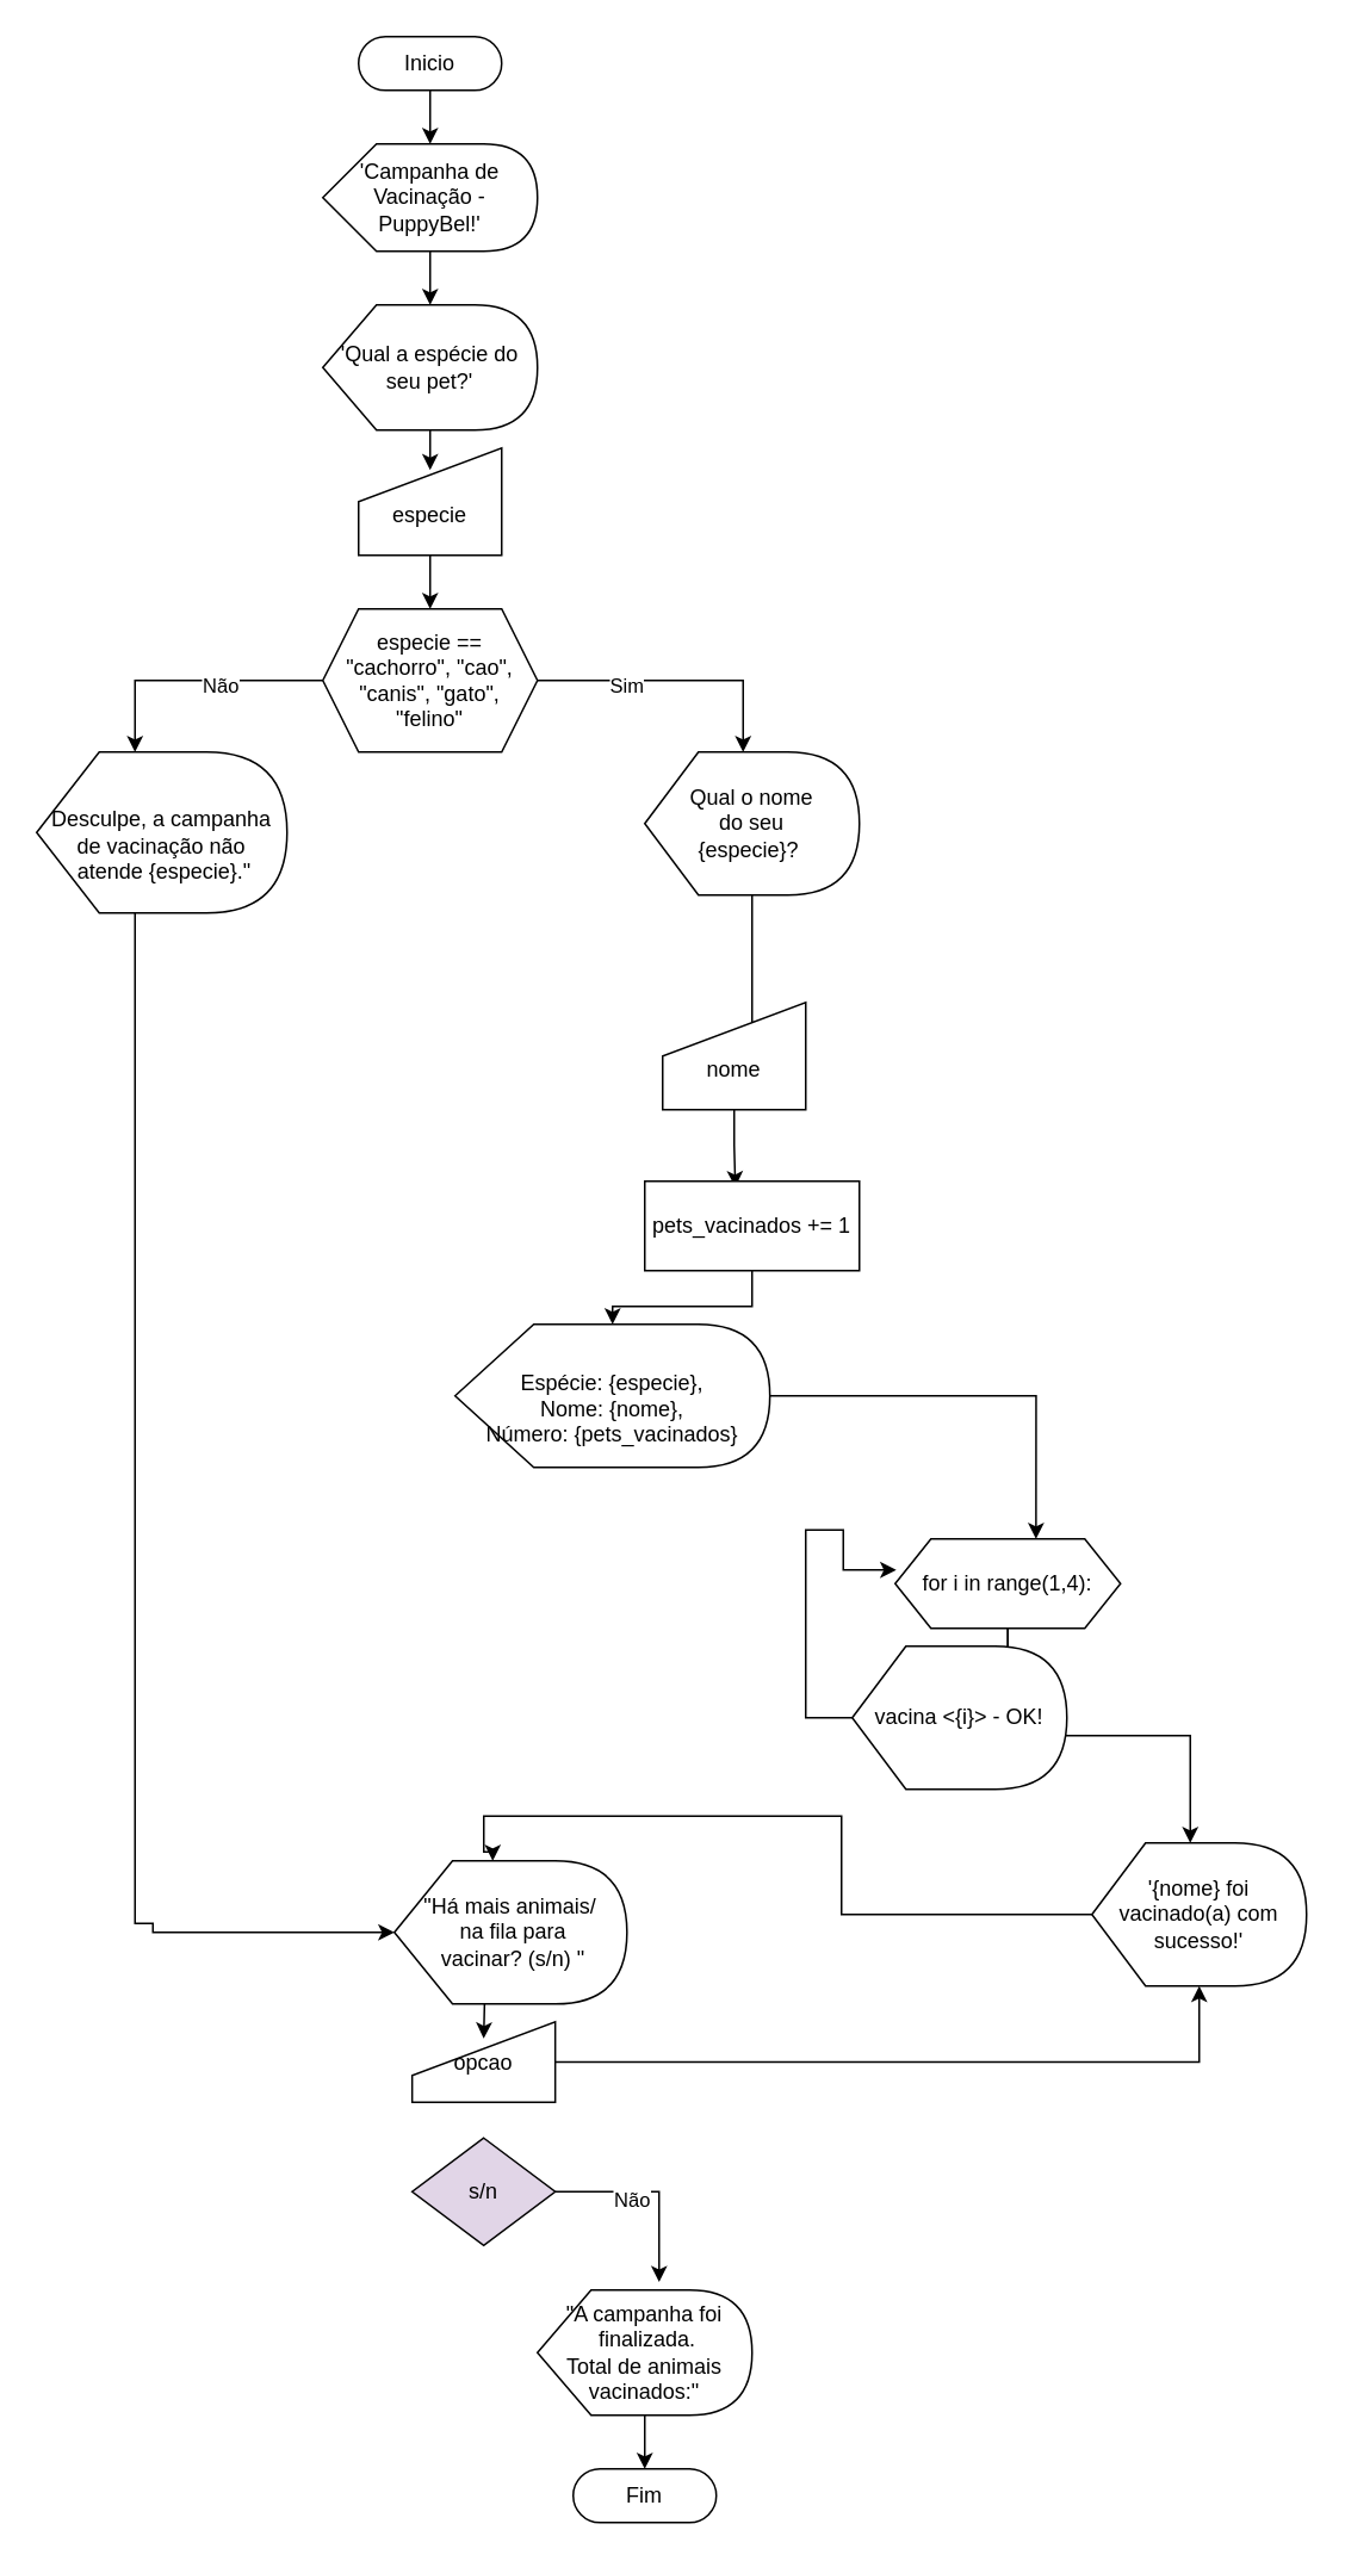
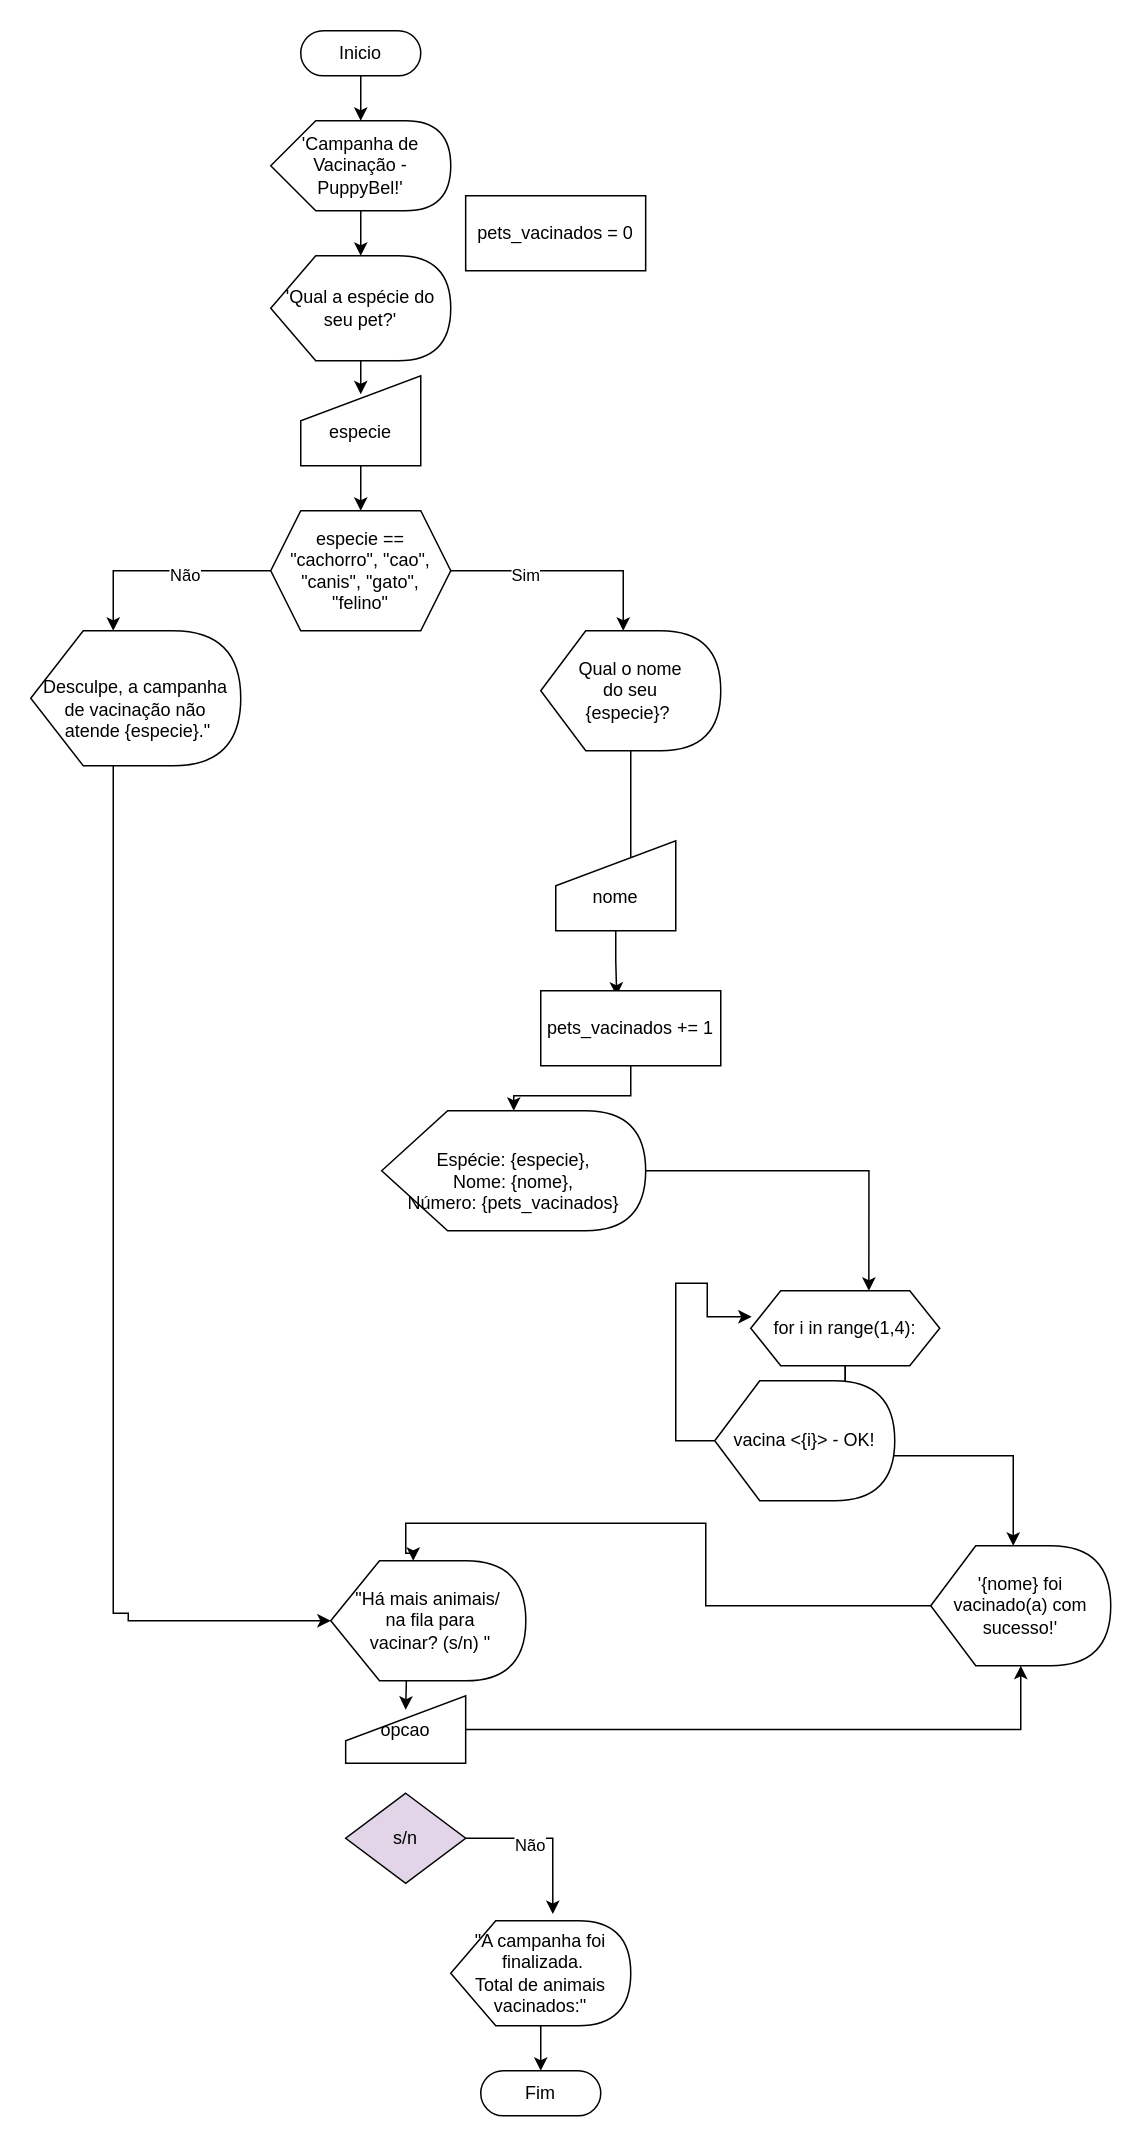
  <mxCell id="0" />
  <mxCell id="1" parent="0" />
  <mxCell id="2" style="edgeStyle=orthogonalEdgeStyle;rounded=0;orthogonalLoop=1;jettySize=auto;html=1;entryX=0;entryY=0;entryDx=60;entryDy=0;entryPerimeter=0;" parent="1" source="3" target="6" edge="1"><mxGeometry relative="1" as="geometry" /></mxCell>
  <mxCell id="3" value="&lt;font style=&quot;vertical-align: inherit;&quot;&gt;&lt;font style=&quot;vertical-align: inherit;&quot;&gt;Inicio&lt;/font&gt;&lt;/font&gt;" style="html=1;dashed=0;whiteSpace=wrap;shape=mxgraph.dfd.start" parent="1" vertex="1"><mxGeometry x="200" y="20" width="80" height="30" as="geometry" /></mxCell>
  <mxCell id="4" value="&lt;font style=&quot;vertical-align: inherit;&quot;&gt;&lt;font style=&quot;vertical-align: inherit;&quot;&gt;Fim&lt;/font&gt;&lt;/font&gt;" style="html=1;dashed=0;whiteSpace=wrap;shape=mxgraph.dfd.start" parent="1" vertex="1"><mxGeometry x="320" y="1380" width="80" height="30" as="geometry" /></mxCell>
  <mxCell id="5" value="" style="edgeStyle=orthogonalEdgeStyle;rounded=0;orthogonalLoop=1;jettySize=auto;html=1;" parent="1" source="6" edge="1"><mxGeometry relative="1" as="geometry"><mxPoint x="240" y="170" as="targetPoint" /></mxGeometry></mxCell>
  <mxCell id="6" value="&lt;font style=&quot;vertical-align: inherit;&quot;&gt;&lt;font style=&quot;vertical-align: inherit;&quot;&gt;&lt;font style=&quot;vertical-align: inherit;&quot;&gt;&lt;font style=&quot;vertical-align: inherit;&quot;&gt;'Campanha de Vacinação - PuppyBel!'&lt;/font&gt;&lt;/font&gt;&lt;/font&gt;&lt;/font&gt;" style="shape=display;whiteSpace=wrap;html=1;" parent="1" vertex="1"><mxGeometry x="180" y="80" width="120" height="60" as="geometry" /></mxCell>
  <mxCell id="7" style="edgeStyle=orthogonalEdgeStyle;rounded=0;orthogonalLoop=1;jettySize=auto;html=1;entryX=0.5;entryY=0.206;entryDx=0;entryDy=0;entryPerimeter=0;" parent="1" source="8" target="15" edge="1"><mxGeometry relative="1" as="geometry" /></mxCell>
  <mxCell id="8" value="&lt;font style=&quot;vertical-align: inherit;&quot;&gt;&lt;font style=&quot;vertical-align: inherit;&quot;&gt;&lt;font style=&quot;vertical-align: inherit;&quot;&gt;&lt;font style=&quot;vertical-align: inherit;&quot;&gt;&lt;font style=&quot;vertical-align: inherit;&quot;&gt;&lt;font style=&quot;vertical-align: inherit;&quot;&gt;'Qual a espécie do seu pet?'&lt;/font&gt;&lt;/font&gt;&lt;/font&gt;&lt;/font&gt;&lt;/font&gt;&lt;/font&gt;" style="shape=display;whiteSpace=wrap;html=1;" parent="1" vertex="1"><mxGeometry x="180" y="170" width="120" height="70" as="geometry" /></mxCell>
  <mxCell id="9" style="edgeStyle=orthogonalEdgeStyle;rounded=0;orthogonalLoop=1;jettySize=auto;html=1;entryX=0;entryY=0;entryDx=55;entryDy=0;entryPerimeter=0;" parent="1" source="13" target="19" edge="1"><mxGeometry relative="1" as="geometry"><mxPoint x="430" y="450" as="targetPoint" /></mxGeometry></mxCell>
  <mxCell id="10" value="Sim" style="edgeLabel;html=1;align=center;verticalAlign=middle;resizable=0;points=[];" parent="9" vertex="1" connectable="0"><mxGeometry x="-0.374" y="-2" relative="1" as="geometry"><mxPoint as="offset" /></mxGeometry></mxCell>
  <mxCell id="11" style="edgeStyle=orthogonalEdgeStyle;rounded=0;orthogonalLoop=1;jettySize=auto;html=1;entryX=0;entryY=0;entryDx=55;entryDy=0;entryPerimeter=0;" parent="1" source="13" target="17" edge="1"><mxGeometry relative="1" as="geometry" /></mxCell>
  <mxCell id="12" value="Não" style="edgeLabel;html=1;align=center;verticalAlign=middle;resizable=0;points=[];" parent="11" vertex="1" connectable="0"><mxGeometry x="-0.2" y="2" relative="1" as="geometry"><mxPoint as="offset" /></mxGeometry></mxCell>
  <mxCell id="13" value="&lt;font style=&quot;vertical-align: inherit;&quot;&gt;&lt;font style=&quot;vertical-align: inherit;&quot;&gt;especie == &quot;cachorro&quot;, &quot;cao&quot;, &quot;canis&quot;, &quot;gato&quot;, &quot;felino&quot;&lt;/font&gt;&lt;/font&gt;" style="shape=hexagon;perimeter=hexagonPerimeter2;whiteSpace=wrap;html=1;fixedSize=1;" parent="1" vertex="1"><mxGeometry x="180" y="340" width="120" height="80" as="geometry" /></mxCell>
  <mxCell id="14" style="edgeStyle=orthogonalEdgeStyle;rounded=0;orthogonalLoop=1;jettySize=auto;html=1;" parent="1" source="15" edge="1"><mxGeometry relative="1" as="geometry"><mxPoint x="240" y="340" as="targetPoint" /></mxGeometry></mxCell>
  <mxCell id="15" value="&lt;font style=&quot;vertical-align: inherit;&quot;&gt;&lt;font style=&quot;vertical-align: inherit;&quot;&gt;&lt;br&gt;especie&lt;/font&gt;&lt;/font&gt;" style="shape=manualInput;whiteSpace=wrap;html=1;" parent="1" vertex="1"><mxGeometry x="200" y="250" width="80" height="60" as="geometry" /></mxCell>
  <mxCell id="16" style="edgeStyle=orthogonalEdgeStyle;rounded=0;orthogonalLoop=1;jettySize=auto;html=1;exitX=0;exitY=0;exitDx=55;exitDy=80;exitPerimeter=0;entryX=0;entryY=0.5;entryDx=0;entryDy=0;entryPerimeter=0;" parent="1" source="17" target="23" edge="1"><mxGeometry relative="1" as="geometry"><mxPoint x="211.99" y="755" as="sourcePoint" /><Array as="points"><mxPoint x="85" y="1075" /></Array></mxGeometry></mxCell>
  <mxCell id="17" value="&lt;font style=&quot;vertical-align: inherit;&quot;&gt;&lt;font style=&quot;vertical-align: inherit;&quot;&gt;&lt;font style=&quot;vertical-align: inherit;&quot;&gt;&lt;font style=&quot;vertical-align: inherit;&quot;&gt;&lt;font style=&quot;vertical-align: inherit;&quot;&gt;&lt;font style=&quot;vertical-align: inherit;&quot;&gt;&lt;font style=&quot;vertical-align: inherit;&quot;&gt;&lt;font style=&quot;vertical-align: inherit;&quot;&gt;&lt;br&gt;Desculpe, a campanha de vacinação não&lt;br&gt;&amp;nbsp;atende {especie}.&quot;&lt;/font&gt;&lt;/font&gt;&lt;/font&gt;&lt;/font&gt;&lt;/font&gt;&lt;/font&gt;&lt;/font&gt;&lt;/font&gt;" style="shape=display;whiteSpace=wrap;html=1;" parent="1" vertex="1"><mxGeometry x="20" y="420" width="140" height="90" as="geometry" /></mxCell>
  <mxCell id="18" style="edgeStyle=orthogonalEdgeStyle;rounded=0;orthogonalLoop=1;jettySize=auto;html=1;entryX=0.75;entryY=0.25;entryDx=0;entryDy=0;entryPerimeter=0;" edge="1" parent="1" source="19" target="21"><mxGeometry relative="1" as="geometry"><Array as="points"><mxPoint x="420" y="575" /></Array></mxGeometry></mxCell>
  <mxCell id="19" value="&lt;font style=&quot;vertical-align: inherit;&quot;&gt;&lt;font style=&quot;vertical-align: inherit;&quot;&gt;&lt;font style=&quot;vertical-align: inherit;&quot;&gt;&lt;font style=&quot;vertical-align: inherit;&quot;&gt;&lt;font style=&quot;vertical-align: inherit;&quot;&gt;&lt;font style=&quot;vertical-align: inherit;&quot;&gt;&lt;font style=&quot;vertical-align: inherit;&quot;&gt;&lt;font style=&quot;vertical-align: inherit;&quot;&gt;Qual o nome &lt;br&gt;do seu &lt;br&gt;{especie}?&amp;nbsp;&lt;/font&gt;&lt;/font&gt;&lt;/font&gt;&lt;/font&gt;&lt;/font&gt;&lt;/font&gt;&lt;/font&gt;&lt;/font&gt;" style="shape=display;whiteSpace=wrap;html=1;" parent="1" vertex="1"><mxGeometry x="360" y="420" width="120" height="80" as="geometry" /></mxCell>
  <mxCell id="20" style="edgeStyle=orthogonalEdgeStyle;rounded=0;orthogonalLoop=1;jettySize=auto;html=1;entryX=0.422;entryY=0.067;entryDx=0;entryDy=0;entryPerimeter=0;" edge="1" parent="1" source="21" target="40"><mxGeometry relative="1" as="geometry" /></mxCell>
  <mxCell id="21" value="&lt;font style=&quot;vertical-align: inherit;&quot;&gt;&lt;font style=&quot;vertical-align: inherit;&quot;&gt;&lt;br&gt;nome&lt;/font&gt;&lt;/font&gt;" style="shape=manualInput;whiteSpace=wrap;html=1;" parent="1" vertex="1"><mxGeometry x="370" y="560" width="80" height="60" as="geometry" /></mxCell>
  <mxCell id="22" style="edgeStyle=orthogonalEdgeStyle;rounded=0;orthogonalLoop=1;jettySize=auto;html=1;entryX=0.5;entryY=0.208;entryDx=0;entryDy=0;entryPerimeter=0;" parent="1" target="25" edge="1"><mxGeometry relative="1" as="geometry"><mxPoint x="269.95" y="1095" as="sourcePoint" /></mxGeometry></mxCell>
  <mxCell id="23" value="&quot;Há mais animais/&lt;br&gt;&amp;nbsp;na fila para&lt;br&gt;&amp;nbsp;vacinar? (s/n) &quot;" style="shape=display;whiteSpace=wrap;html=1;" parent="1" vertex="1"><mxGeometry x="220" y="1040" width="130.05" height="80" as="geometry" /></mxCell>
  <mxCell id="24" value="" style="edgeStyle=orthogonalEdgeStyle;rounded=0;orthogonalLoop=1;jettySize=auto;html=1;" parent="1" source="25" target="37" edge="1"><mxGeometry relative="1" as="geometry" /></mxCell>
  <mxCell id="25" value="opcao" style="shape=manualInput;whiteSpace=wrap;html=1;" parent="1" vertex="1"><mxGeometry x="229.95" y="1130" width="80" height="45" as="geometry" /></mxCell>
  <mxCell id="26" style="edgeStyle=orthogonalEdgeStyle;rounded=0;orthogonalLoop=1;jettySize=auto;html=1;entryX=0.567;entryY=-0.064;entryDx=0;entryDy=0;entryPerimeter=0;" parent="1" source="28" target="32" edge="1"><mxGeometry relative="1" as="geometry"><Array as="points"><mxPoint x="368" y="1225" /></Array></mxGeometry></mxCell>
  <mxCell id="27" value="Não" style="edgeLabel;html=1;align=center;verticalAlign=middle;resizable=0;points=[];" parent="26" vertex="1" connectable="0"><mxGeometry x="-0.207" y="-3" relative="1" as="geometry"><mxPoint y="1" as="offset" /></mxGeometry></mxCell>
  <mxCell id="28" value="s/n" style="rhombus;whiteSpace=wrap;html=1;fillColor=#e1d5e7;" parent="1" vertex="1"><mxGeometry x="229.95" y="1195" width="80" height="60" as="geometry" /></mxCell>
  <mxCell id="29" style="edgeStyle=orthogonalEdgeStyle;rounded=0;orthogonalLoop=1;jettySize=auto;html=1;entryX=0.625;entryY=0;entryDx=0;entryDy=0;" edge="1" parent="1" source="30" target="35"><mxGeometry relative="1" as="geometry" /></mxCell>
  <mxCell id="30" value="&lt;br&gt;Espécie: {especie},&lt;br&gt;Nome: {nome},&lt;br&gt;Número: {pets_vacinados}" style="shape=display;whiteSpace=wrap;html=1;" parent="1" vertex="1"><mxGeometry x="253.95" y="740" width="176" height="80" as="geometry" /></mxCell>
  <mxCell id="31" style="edgeStyle=orthogonalEdgeStyle;rounded=0;orthogonalLoop=1;jettySize=auto;html=1;entryX=0.5;entryY=0.5;entryDx=0;entryDy=-15;entryPerimeter=0;" parent="1" source="32" target="4" edge="1"><mxGeometry relative="1" as="geometry" /></mxCell>
  <mxCell id="32" value="&quot;A campanha foi&lt;br&gt;&amp;nbsp;finalizada.&lt;br&gt;Total de animais vacinados:&quot;" style="shape=display;whiteSpace=wrap;html=1;" parent="1" vertex="1"><mxGeometry x="300" y="1280" width="120" height="70" as="geometry" /></mxCell>
  <mxCell id="33" style="edgeStyle=orthogonalEdgeStyle;rounded=0;orthogonalLoop=1;jettySize=auto;html=1;" edge="1" parent="1" source="35" target="42"><mxGeometry relative="1" as="geometry" /></mxCell>
  <mxCell id="34" style="edgeStyle=orthogonalEdgeStyle;rounded=0;orthogonalLoop=1;jettySize=auto;html=1;entryX=0;entryY=0;entryDx=55;entryDy=0;entryPerimeter=0;" edge="1" parent="1" source="35" target="37"><mxGeometry relative="1" as="geometry" /></mxCell>
  <mxCell id="35" value="for i in range(1,4):" style="shape=hexagon;perimeter=hexagonPerimeter2;whiteSpace=wrap;html=1;fixedSize=1;" parent="1" vertex="1"><mxGeometry x="500" y="860" width="126" height="50" as="geometry" /></mxCell>
  <mxCell id="36" style="edgeStyle=orthogonalEdgeStyle;rounded=0;orthogonalLoop=1;jettySize=auto;html=1;entryX=0;entryY=0;entryDx=55;entryDy=0;entryPerimeter=0;" edge="1" parent="1" source="37" target="23"><mxGeometry relative="1" as="geometry"><Array as="points"><mxPoint x="470" y="1070" /><mxPoint x="470" y="1015" /><mxPoint x="270" y="1015" /><mxPoint x="270" y="1035" /></Array></mxGeometry></mxCell>
- <mxCell id="37" value="'{nome} foi vacinado(a) com sucesso!'" style="shape=display;whiteSpace=wrap;html=1;" parent="1" vertex="1"><mxGeometry x="610" y="1030" width="120" height="80" as="geometry" /></mxCell>
+ <mxCell id="37" value="'{nome} foi vacinado(a) com sucesso!'" style="shape=display;whiteSpace=wrap;html=1;" parent="1" vertex="1"><mxGeometry x="620" y="1030" width="120" height="80" as="geometry" /></mxCell>
+ <mxCell id="38" value="pets_vacinados = 0" style="html=1;dashed=0;whiteSpace=wrap;" vertex="1" parent="1"><mxGeometry x="309.95" y="130" width="120" height="50" as="geometry" /></mxCell>
  <mxCell id="39" style="edgeStyle=orthogonalEdgeStyle;rounded=0;orthogonalLoop=1;jettySize=auto;html=1;" edge="1" parent="1" source="40" target="30"><mxGeometry relative="1" as="geometry" /></mxCell>
  <mxCell id="40" value="pets_vacinados += 1" style="html=1;dashed=0;whiteSpace=wrap;" vertex="1" parent="1"><mxGeometry x="360" y="660" width="120" height="50" as="geometry" /></mxCell>
  <mxCell id="41" style="edgeStyle=orthogonalEdgeStyle;rounded=0;orthogonalLoop=1;jettySize=auto;html=1;entryX=0.005;entryY=0.347;entryDx=0;entryDy=0;entryPerimeter=0;" edge="1" parent="1" source="42" target="35"><mxGeometry relative="1" as="geometry"><Array as="points"><mxPoint x="450" y="960" /><mxPoint x="450" y="855" /><mxPoint x="471" y="855" /></Array></mxGeometry></mxCell>
  <mxCell id="42" value="vacina &amp;lt;{i}&amp;gt; - OK!" style="shape=display;whiteSpace=wrap;html=1;" vertex="1" parent="1"><mxGeometry x="476" y="920" width="120" height="80" as="geometry" /></mxCell>
